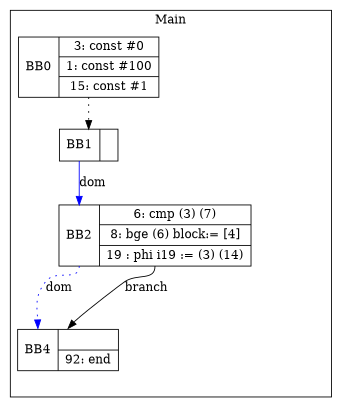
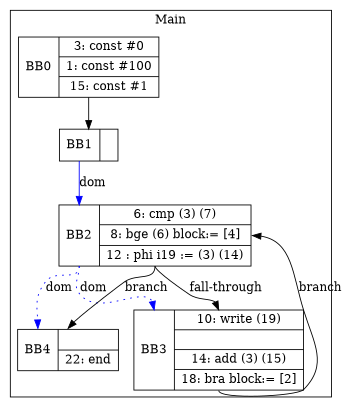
  digraph {
    node [shape=record]
    edge [headport=n tailport=s]
    n1 [label="<b>BB0|{3: const #0|1: const #100|15: const #1}"]
    n2 [label="<b>BB1|}"]
-   n3 [label="<b>BB2|{6: cmp (3) (7)|8: bge (6) block:= [4]|19 : phi i19 := (3) (14)}"]
-   n5 [label="<b>BB4|{|92: end}"]
+   n3 [label="<b>BB2|{6: cmp (3) (7)|8: bge (6) block:= [4]|12 : phi i19 := (3) (14)}"]
+   n4 [label="<b>BB3|{10: write (19)||14: add (3) (15)|18: bra block:= [2]}"]
+   n5 [label="<b>BB4|{|22: end}"]
    subgraph cluster_1 {
      label=Main
      n1
      n2
      n3
+     n4
      n5
    }
-   n1 -> n2 [style=dotted]
+   n1 -> n2
    n2 -> n3 [color=blue headport=b label=dom style=solid tailport=b]
+   n3 -> n4 [color=blue headport=b label=dom style=dotted tailport=b]
+   n3 -> n4 [label="fall-through"]
    n3 -> n5 [color=blue headport=b label=dom style=dotted tailport=b]
    n3 -> n5 [label=branch]
+   n4 -> n3 [headport=e label=branch]
  }
